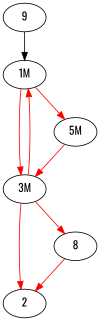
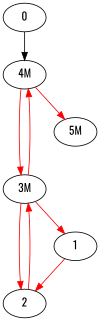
  digraph {
    fontname=Oswald
    node [fontname=Oswald]
    edge [color=red fontname=Oswald]
-   0 [label=9]
-   "4M" [label="1M"]
-   1 [label=8]
+   0
+   "4M"
+   1
    2
    "3M"
    "5M"
    0 -> "4M" [color=black]
    "4M" -> "3M"
    "4M" -> "5M"
    1 -> 2
-   "5M" -> "3M"
+   2 -> "3M"
    "3M" -> "4M"
    "3M" -> 1
    "3M" -> 2
  }
